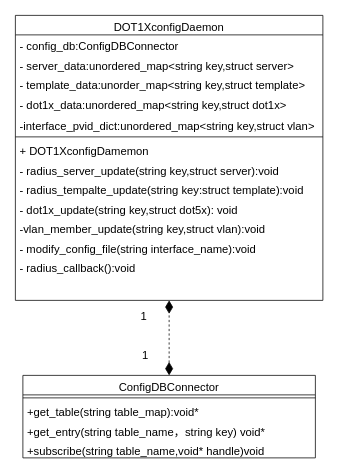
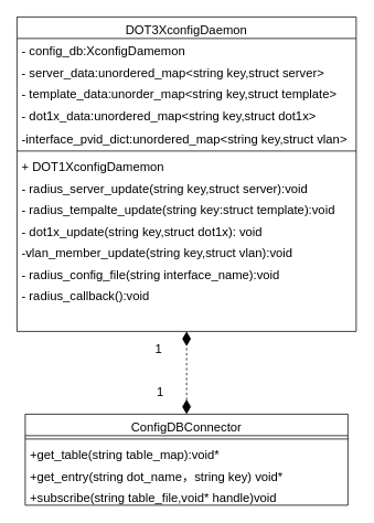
  <mxCell id="0" />
  <mxCell id="1" parent="0" />
- <mxCell id="2" value="DOT1XconfigDaemon" style="swimlane;fontStyle=0;align=center;verticalAlign=top;childLayout=stackLayout;horizontal=1;startSize=26;horizontalStack=0;resizeParent=1;resizeLast=0;collapsible=1;marginBottom=0;rounded=0;shadow=0;strokeWidth=1;fontSize=15;" parent="1" vertex="1"><mxGeometry x="20" y="20" width="410" height="380" as="geometry"><mxRectangle x="230" y="140" width="160" height="26" as="alternateBounds" /></mxGeometry></mxCell>
- <mxCell id="3" value="- config_db:ConfigDBConnector" style="text;align=left;verticalAlign=top;spacingLeft=4;spacingRight=4;overflow=hidden;rotatable=0;points=[[0,0.5],[1,0.5]];portConstraint=eastwest;fontSize=15;" parent="2" vertex="1"><mxGeometry y="26" width="410" height="26" as="geometry" /></mxCell>
+ <mxCell id="2" value="DOT3XconfigDaemon" style="swimlane;fontStyle=0;align=center;verticalAlign=top;childLayout=stackLayout;horizontal=1;startSize=26;horizontalStack=0;resizeParent=1;resizeLast=0;collapsible=1;marginBottom=0;rounded=0;shadow=0;strokeWidth=1;fontSize=15;" parent="1" vertex="1"><mxGeometry x="20" y="20" width="410" height="380" as="geometry"><mxRectangle x="230" y="140" width="160" height="26" as="alternateBounds" /></mxGeometry></mxCell>
+ <mxCell id="3" value="- config_db:XconfigDamemon" style="text;align=left;verticalAlign=top;spacingLeft=4;spacingRight=4;overflow=hidden;rotatable=0;points=[[0,0.5],[1,0.5]];portConstraint=eastwest;fontSize=15;" parent="2" vertex="1"><mxGeometry y="26" width="410" height="26" as="geometry" /></mxCell>
  <mxCell id="4" value="- server_data:unordered_map&lt;string key,struct server&gt;" style="text;align=left;verticalAlign=top;spacingLeft=4;spacingRight=4;overflow=hidden;rotatable=0;points=[[0,0.5],[1,0.5]];portConstraint=eastwest;rounded=0;shadow=0;html=0;fontSize=15;" parent="2" vertex="1"><mxGeometry y="52" width="410" height="26" as="geometry" /></mxCell>
  <mxCell id="5" value="- template_data:unorder_map&lt;string key,struct template&gt;" style="text;align=left;verticalAlign=top;spacingLeft=4;spacingRight=4;overflow=hidden;rotatable=0;points=[[0,0.5],[1,0.5]];portConstraint=eastwest;rounded=0;shadow=0;html=0;fontSize=15;" parent="2" vertex="1"><mxGeometry y="78" width="410" height="26" as="geometry" /></mxCell>
  <mxCell id="6" value="- dot1x_data:unordered_map&lt;string key,struct dot1x&gt;" style="text;align=left;verticalAlign=top;spacingLeft=4;spacingRight=4;overflow=hidden;rotatable=0;points=[[0,0.5],[1,0.5]];portConstraint=eastwest;fontSize=15;" parent="2" vertex="1"><mxGeometry y="104" width="410" height="28" as="geometry" /></mxCell>
  <mxCell id="7" value="-interface_pvid_dict:unordered_map&lt;string key,struct vlan&gt;" style="text;align=left;verticalAlign=top;spacingLeft=4;spacingRight=4;overflow=hidden;rotatable=0;points=[[0,0.5],[1,0.5]];portConstraint=eastwest;rounded=0;shadow=0;html=0;fontSize=15;" parent="2" vertex="1"><mxGeometry y="132" width="410" height="26" as="geometry" /></mxCell>
  <mxCell id="8" value="" style="line;html=1;strokeWidth=1;align=left;verticalAlign=middle;spacingTop=-1;spacingLeft=3;spacingRight=3;rotatable=0;labelPosition=right;points=[];portConstraint=eastwest;fontSize=15;" parent="2" vertex="1"><mxGeometry y="158" width="410" height="8" as="geometry" /></mxCell>
  <mxCell id="9" value="+ DOT1XconfigDamemon" style="text;align=left;verticalAlign=top;spacingLeft=4;spacingRight=4;overflow=hidden;rotatable=0;points=[[0,0.5],[1,0.5]];portConstraint=eastwest;rounded=0;shadow=0;html=0;fontSize=15;" parent="2" vertex="1"><mxGeometry y="166" width="410" height="26" as="geometry" /></mxCell>
  <mxCell id="10" value="- radius_server_update(string key,struct server):void" style="text;align=left;verticalAlign=top;spacingLeft=4;spacingRight=4;overflow=hidden;rotatable=0;points=[[0,0.5],[1,0.5]];portConstraint=eastwest;rounded=0;shadow=0;html=0;fontSize=15;" parent="2" vertex="1"><mxGeometry y="192" width="410" height="26" as="geometry" /></mxCell>
  <mxCell id="11" value="- radius_tempalte_update(string key:struct template):void" style="text;align=left;verticalAlign=top;spacingLeft=4;spacingRight=4;overflow=hidden;rotatable=0;points=[[0,0.5],[1,0.5]];portConstraint=eastwest;rounded=0;shadow=0;html=0;fontSize=15;" parent="2" vertex="1"><mxGeometry y="218" width="410" height="26" as="geometry" /></mxCell>
- <mxCell id="12" value="- dot1x_update(string key,struct dot5x): void" style="text;align=left;verticalAlign=top;spacingLeft=4;spacingRight=4;overflow=hidden;rotatable=0;points=[[0,0.5],[1,0.5]];portConstraint=eastwest;rounded=0;shadow=0;html=0;fontSize=15;" parent="2" vertex="1"><mxGeometry y="244" width="410" height="26" as="geometry" /></mxCell>
+ <mxCell id="12" value="- dot1x_update(string key,struct dot1x): void" style="text;align=left;verticalAlign=top;spacingLeft=4;spacingRight=4;overflow=hidden;rotatable=0;points=[[0,0.5],[1,0.5]];portConstraint=eastwest;rounded=0;shadow=0;html=0;fontSize=15;" parent="2" vertex="1"><mxGeometry y="244" width="410" height="26" as="geometry" /></mxCell>
  <mxCell id="13" value="-vlan_member_update(string key,struct vlan):void" style="text;align=left;verticalAlign=top;spacingLeft=4;spacingRight=4;overflow=hidden;rotatable=0;points=[[0,0.5],[1,0.5]];portConstraint=eastwest;rounded=0;shadow=0;html=0;fontSize=15;" parent="2" vertex="1"><mxGeometry y="270" width="410" height="26" as="geometry" /></mxCell>
- <mxCell id="14" value="- modify_config_file(string interface_name):void " style="text;align=left;verticalAlign=top;spacingLeft=4;spacingRight=4;overflow=hidden;rotatable=0;points=[[0,0.5],[1,0.5]];portConstraint=eastwest;rounded=0;shadow=0;html=0;fontSize=15;" parent="2" vertex="1"><mxGeometry y="296" width="410" height="26" as="geometry" /></mxCell>
+ <mxCell id="14" value="- radius_config_file(string interface_name):void " style="text;align=left;verticalAlign=top;spacingLeft=4;spacingRight=4;overflow=hidden;rotatable=0;points=[[0,0.5],[1,0.5]];portConstraint=eastwest;rounded=0;shadow=0;html=0;fontSize=15;" parent="2" vertex="1"><mxGeometry y="296" width="410" height="26" as="geometry" /></mxCell>
  <mxCell id="15" value="- radius_callback():void" style="text;align=left;verticalAlign=top;spacingLeft=4;spacingRight=4;overflow=hidden;rotatable=0;points=[[0,0.5],[1,0.5]];portConstraint=eastwest;rounded=0;shadow=0;html=0;fontSize=15;" parent="2" vertex="1"><mxGeometry y="322" width="410" height="26" as="geometry" /></mxCell>
  <mxCell id="16" value="ConfigDBConnector" style="swimlane;fontStyle=0;align=center;verticalAlign=top;childLayout=stackLayout;horizontal=1;startSize=26;horizontalStack=0;resizeParent=1;resizeLast=0;collapsible=1;marginBottom=0;rounded=0;shadow=0;strokeWidth=1;fontSize=15;" parent="1" vertex="1"><mxGeometry x="30" y="500" width="390" height="110" as="geometry"><mxRectangle x="550" y="140" width="160" height="26" as="alternateBounds" /></mxGeometry></mxCell>
  <mxCell id="17" value="" style="line;html=1;strokeWidth=1;align=left;verticalAlign=middle;spacingTop=-1;spacingLeft=3;spacingRight=3;rotatable=0;labelPosition=right;points=[];portConstraint=eastwest;fontSize=15;" parent="16" vertex="1"><mxGeometry y="26" width="390" height="8" as="geometry" /></mxCell>
  <mxCell id="18" value="+get_table(string table_map):void*" style="text;align=left;verticalAlign=top;spacingLeft=4;spacingRight=4;overflow=hidden;rotatable=0;points=[[0,0.5],[1,0.5]];portConstraint=eastwest;fontSize=15;" parent="16" vertex="1"><mxGeometry y="34" width="390" height="26" as="geometry" /></mxCell>
- <mxCell id="19" value="+get_entry(string table_name，string key) void*" style="text;align=left;verticalAlign=top;spacingLeft=4;spacingRight=4;overflow=hidden;rotatable=0;points=[[0,0.5],[1,0.5]];portConstraint=eastwest;rounded=0;shadow=0;html=0;fontSize=15;" parent="16" vertex="1"><mxGeometry y="60" width="390" height="26" as="geometry" /></mxCell>
- <mxCell id="20" value="+subscribe(string table_name,void* handle)void" style="text;align=left;verticalAlign=top;spacingLeft=4;spacingRight=4;overflow=hidden;rotatable=0;points=[[0,0.5],[1,0.5]];portConstraint=eastwest;rounded=0;shadow=0;html=0;fontSize=15;" parent="16" vertex="1"><mxGeometry y="86" width="390" height="24" as="geometry" /></mxCell>
+ <mxCell id="19" value="+get_entry(string dot_name，string key) void*" style="text;align=left;verticalAlign=top;spacingLeft=4;spacingRight=4;overflow=hidden;rotatable=0;points=[[0,0.5],[1,0.5]];portConstraint=eastwest;rounded=0;shadow=0;html=0;fontSize=15;" parent="16" vertex="1"><mxGeometry y="60" width="390" height="26" as="geometry" /></mxCell>
+ <mxCell id="20" value="+subscribe(string table_file,void* handle)void" style="text;align=left;verticalAlign=top;spacingLeft=4;spacingRight=4;overflow=hidden;rotatable=0;points=[[0,0.5],[1,0.5]];portConstraint=eastwest;rounded=0;shadow=0;html=0;fontSize=15;" parent="16" vertex="1"><mxGeometry y="86" width="390" height="24" as="geometry" /></mxCell>
  <mxCell id="21" value="" style="endArrow=diamondThin;html=1;rounded=0;exitX=0.5;exitY=0;exitDx=0;exitDy=0;entryX=0.5;entryY=1;entryDx=0;entryDy=0;endFill=1;startArrow=diamondThin;startFill=1;endSize=15;startSize=15;fontSize=15;dashed=1;" parent="1" source="16" target="2" edge="1"><mxGeometry width="50" height="50" relative="1" as="geometry"><mxPoint x="110" y="360" as="sourcePoint" /><mxPoint x="160" y="310" as="targetPoint" /></mxGeometry></mxCell>
  <mxCell id="22" value="1" style="edgeLabel;html=1;align=center;verticalAlign=middle;resizable=0;points=[];fontSize=15;" parent="21" vertex="1" connectable="0"><mxGeometry x="0.032" y="-3" relative="1" as="geometry"><mxPoint x="-38" y="-28" as="offset" /></mxGeometry></mxCell>
  <mxCell id="23" value="1" style="edgeLabel;html=1;align=center;verticalAlign=middle;resizable=0;points=[];fontSize=15;" parent="1" vertex="1" connectable="0"><mxGeometry x="200" y="400" as="geometry"><mxPoint x="-8" y="72" as="offset" /></mxGeometry></mxCell>
